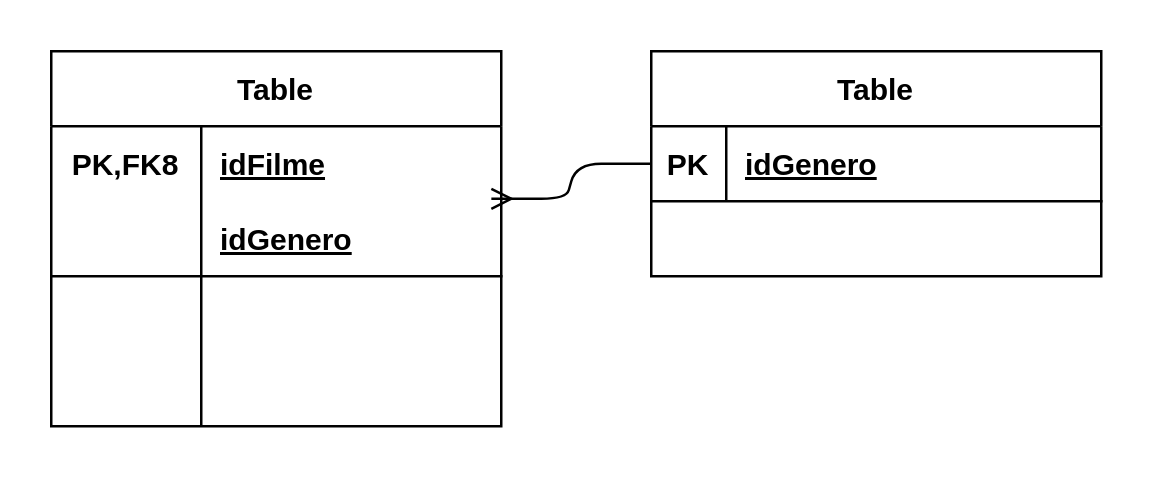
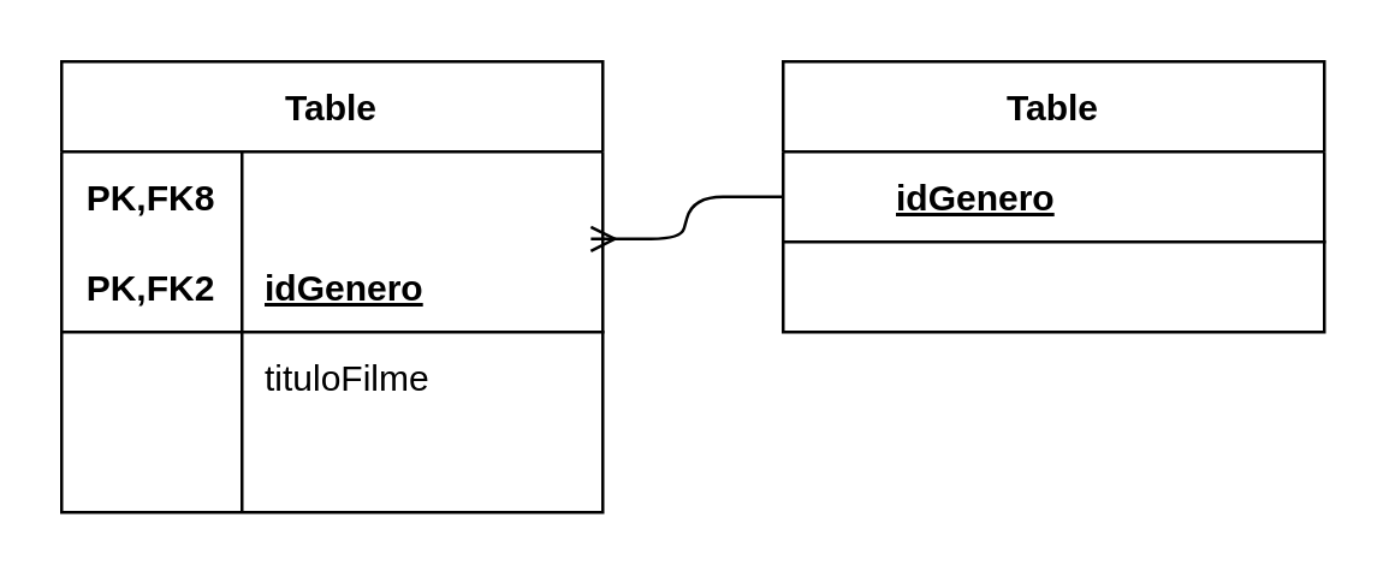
  <mxCell id="0" />
  <mxCell id="1" parent="0" />
  <mxCell id="2" value="Table" style="shape=table;startSize=30;container=1;collapsible=1;childLayout=tableLayout;fixedRows=1;rowLines=0;fontStyle=1;align=center;resizeLast=1;" vertex="1" parent="1"><mxGeometry x="260" y="20" width="180" height="90" as="geometry" /></mxCell>
  <mxCell id="3" value="" style="shape=partialRectangle;collapsible=0;dropTarget=0;pointerEvents=0;fillColor=none;top=0;left=0;bottom=1;right=0;points=[[0,0.5],[1,0.5]];portConstraint=eastwest;" vertex="1" parent="2"><mxGeometry y="30" width="180" height="30" as="geometry" /></mxCell>
- <mxCell id="4" value="PK" style="shape=partialRectangle;connectable=0;fillColor=none;top=0;left=0;bottom=0;right=0;fontStyle=1;overflow=hidden;" vertex="1" parent="3"><mxGeometry width="30" height="30" as="geometry" /></mxCell>
  <mxCell id="5" value="idGenero" style="shape=partialRectangle;connectable=0;fillColor=none;top=0;left=0;bottom=0;right=0;align=left;spacingLeft=6;fontStyle=5;overflow=hidden;" vertex="1" parent="3"><mxGeometry x="30" width="150" height="30" as="geometry" /></mxCell>
  <mxCell id="6" value="" style="shape=partialRectangle;collapsible=0;dropTarget=0;pointerEvents=0;fillColor=none;top=0;left=0;bottom=0;right=0;points=[[0,0.5],[1,0.5]];portConstraint=eastwest;" vertex="1" parent="2"><mxGeometry y="60" width="180" height="30" as="geometry" /></mxCell>
  <mxCell id="7" value="" style="shape=partialRectangle;connectable=0;fillColor=none;top=0;left=0;bottom=0;right=0;editable=1;overflow=hidden;" vertex="1" parent="6"><mxGeometry width="30" height="30" as="geometry" /></mxCell>
  <mxCell id="8" value="Table" style="shape=table;startSize=30;container=1;collapsible=1;childLayout=tableLayout;fixedRows=1;rowLines=0;fontStyle=1;align=center;resizeLast=1;" vertex="1" parent="1"><mxGeometry x="20" y="20" width="180" height="150" as="geometry" /></mxCell>
  <mxCell id="9" value="" style="shape=partialRectangle;collapsible=0;dropTarget=0;pointerEvents=0;fillColor=none;top=0;left=0;bottom=0;right=0;points=[[0,0.5],[1,0.5]];portConstraint=eastwest;" vertex="1" parent="8"><mxGeometry y="30" width="180" height="30" as="geometry" /></mxCell>
  <mxCell id="10" value="PK,FK8" style="shape=partialRectangle;connectable=0;fillColor=none;top=0;left=0;bottom=0;right=0;fontStyle=1;overflow=hidden;" vertex="1" parent="9"><mxGeometry width="60" height="30" as="geometry" /></mxCell>
- <mxCell id="11" value="idFilme" style="shape=partialRectangle;connectable=0;fillColor=none;top=0;left=0;bottom=0;right=0;align=left;spacingLeft=6;fontStyle=5;overflow=hidden;" vertex="1" parent="9"><mxGeometry x="60" width="120" height="30" as="geometry" /></mxCell>
  <mxCell id="12" value="" style="shape=partialRectangle;collapsible=0;dropTarget=0;pointerEvents=0;fillColor=none;top=0;left=0;bottom=1;right=0;points=[[0,0.5],[1,0.5]];portConstraint=eastwest;" vertex="1" parent="8"><mxGeometry y="60" width="180" height="30" as="geometry" /></mxCell>
+ <mxCell id="13" value="PK,FK2" style="shape=partialRectangle;connectable=0;fillColor=none;top=0;left=0;bottom=0;right=0;fontStyle=1;overflow=hidden;" vertex="1" parent="12"><mxGeometry width="60" height="30" as="geometry" /></mxCell>
  <mxCell id="14" value="idGenero" style="shape=partialRectangle;connectable=0;fillColor=none;top=0;left=0;bottom=0;right=0;align=left;spacingLeft=6;fontStyle=5;overflow=hidden;" vertex="1" parent="12"><mxGeometry x="60" width="120" height="30" as="geometry" /></mxCell>
  <mxCell id="15" value="" style="shape=partialRectangle;collapsible=0;dropTarget=0;pointerEvents=0;fillColor=none;top=0;left=0;bottom=0;right=0;points=[[0,0.5],[1,0.5]];portConstraint=eastwest;" vertex="1" parent="8"><mxGeometry y="90" width="180" height="30" as="geometry" /></mxCell>
  <mxCell id="16" value="" style="shape=partialRectangle;connectable=0;fillColor=none;top=0;left=0;bottom=0;right=0;editable=1;overflow=hidden;" vertex="1" parent="15"><mxGeometry width="60" height="30" as="geometry" /></mxCell>
+ <mxCell id="17" value="tituloFilme" style="shape=partialRectangle;connectable=0;fillColor=none;top=0;left=0;bottom=0;right=0;align=left;spacingLeft=6;overflow=hidden;" vertex="1" parent="15"><mxGeometry x="60" width="120" height="30" as="geometry" /></mxCell>
  <mxCell id="18" value="" style="shape=partialRectangle;collapsible=0;dropTarget=0;pointerEvents=0;fillColor=none;top=0;left=0;bottom=0;right=0;points=[[0,0.5],[1,0.5]];portConstraint=eastwest;" vertex="1" parent="8"><mxGeometry y="120" width="180" height="30" as="geometry" /></mxCell>
  <mxCell id="19" value="" style="shape=partialRectangle;connectable=0;fillColor=none;top=0;left=0;bottom=0;right=0;editable=1;overflow=hidden;" vertex="1" parent="18"><mxGeometry width="60" height="30" as="geometry" /></mxCell>
  <mxCell id="20" value="" style="shape=partialRectangle;connectable=0;fillColor=none;top=0;left=0;bottom=0;right=0;align=left;spacingLeft=6;overflow=hidden;" vertex="1" parent="18"><mxGeometry x="60" width="120" height="30" as="geometry" /></mxCell>
  <mxCell id="21" value="" style="edgeStyle=entityRelationEdgeStyle;fontSize=12;html=1;endArrow=ERmany;entryX=0.978;entryY=-0.033;entryDx=0;entryDy=0;entryPerimeter=0;exitX=0;exitY=0.5;exitDx=0;exitDy=0;" edge="1" parent="1" source="3" target="12"><mxGeometry width="100" height="100" relative="1" as="geometry"><mxPoint x="200" y="270" as="sourcePoint" /><mxPoint x="300" y="170" as="targetPoint" /></mxGeometry></mxCell>
